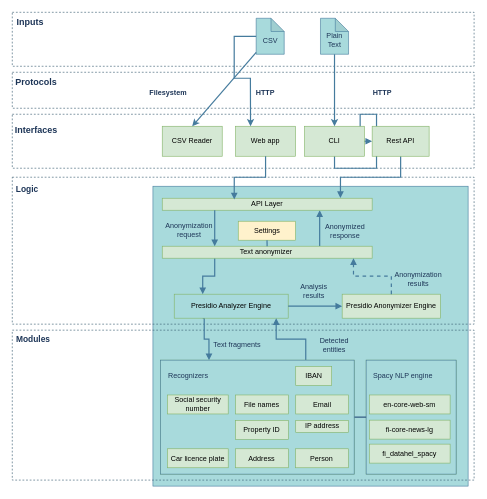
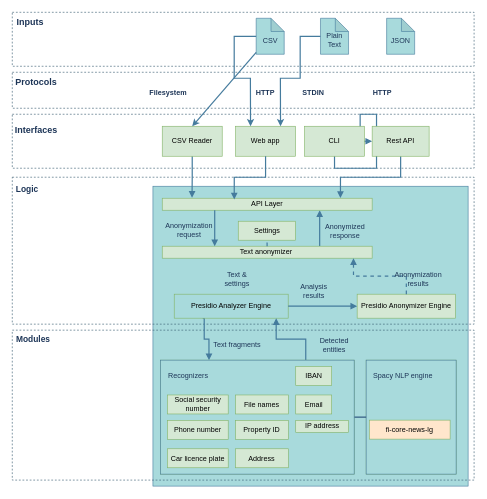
  <mxCell id="0" />
  <mxCell id="1" parent="0" />
  <mxCell id="2" value="" style="rounded=0;whiteSpace=wrap;html=1;dashed=1;fillColor=none;strokeColor=#2F546B;fontColor=#1D3557;strokeWidth=1;" parent="1" vertex="1"><mxGeometry x="20" y="120" width="770" height="60" as="geometry" /></mxCell>
  <mxCell id="3" value="" style="rounded=0;whiteSpace=wrap;html=1;fillColor=#A8DADC;strokeColor=#457B9D;fontColor=#1D3557;" parent="1" vertex="1"><mxGeometry x="254.5" y="310" width="525.5" height="500" as="geometry" /></mxCell>
  <mxCell id="4" value="" style="rounded=0;whiteSpace=wrap;html=1;dashed=1;fillColor=none;strokeColor=#2F546B;fontColor=#1D3557;strokeWidth=1;" parent="1" vertex="1"><mxGeometry x="20" y="550" width="770" height="250" as="geometry" /></mxCell>
  <mxCell id="5" value="" style="rounded=0;whiteSpace=wrap;html=1;dashed=1;fillColor=none;strokeColor=#2F546B;fontColor=#1D3557;strokeWidth=1;" parent="1" vertex="1"><mxGeometry x="20" y="295" width="770" height="245" as="geometry" /></mxCell>
  <mxCell id="6" value="" style="rounded=0;whiteSpace=wrap;html=1;dashed=1;fillColor=none;strokeColor=#2F546B;fontColor=#1D3557;strokeWidth=1;" parent="1" vertex="1"><mxGeometry x="20" y="190" width="770" height="90" as="geometry" /></mxCell>
  <mxCell id="7" value="" style="rounded=0;whiteSpace=wrap;html=1;dashed=1;fillColor=none;strokeColor=#2F546B;fontColor=#1D3557;strokeWidth=1;" parent="1" vertex="1"><mxGeometry x="20" y="20" width="770" height="90" as="geometry" /></mxCell>
  <mxCell id="8" style="edgeStyle=orthogonalEdgeStyle;rounded=0;orthogonalLoop=1;jettySize=auto;html=1;exitX=0.25;exitY=1;exitDx=0;exitDy=0;entryX=0.25;entryY=0;entryDx=0;entryDy=0;endArrow=block;endFill=1;labelBackgroundColor=#F1FAEE;strokeColor=#457B9D;fontColor=#1D3557;strokeWidth=2;" parent="1" source="9" target="55" edge="1"><mxGeometry relative="1" as="geometry"><Array as="points"><mxPoint x="340" y="530" /><mxPoint x="340" y="565" /><mxPoint x="348" y="565" /></Array></mxGeometry></mxCell>
  <mxCell id="9" value="Presidio Analyzer Engine" style="rounded=0;whiteSpace=wrap;html=1;fillColor=#a8dadc;strokeColor=#82b366;" parent="1" vertex="1"><mxGeometry x="290" y="490" width="190" height="40" as="geometry" /></mxCell>
  <mxCell id="10" style="edgeStyle=orthogonalEdgeStyle;rounded=0;orthogonalLoop=1;jettySize=auto;html=1;exitX=0.75;exitY=0;exitDx=0;exitDy=0;endArrow=block;endFill=1;labelBackgroundColor=#F1FAEE;strokeColor=#457B9D;fontColor=#1D3557;strokeWidth=2;" parent="1" source="55" target="9" edge="1"><mxGeometry relative="1" as="geometry"><Array as="points"><mxPoint x="509" y="565" /><mxPoint x="460" y="565" /></Array></mxGeometry></mxCell>
+ <mxCell id="11" style="edgeStyle=orthogonalEdgeStyle;rounded=0;orthogonalLoop=1;jettySize=auto;html=1;exitX=0.5;exitY=1;exitDx=0;exitDy=0;endArrow=block;endFill=1;entryX=0.142;entryY=-0.033;entryDx=0;entryDy=0;labelBackgroundColor=#F1FAEE;strokeColor=#457B9D;fontColor=#1D3557;strokeWidth=2;entryPerimeter=0;" parent="1" source="12" target="24" edge="1"><mxGeometry relative="1" as="geometry" /></mxCell>
  <mxCell id="12" value="CSV Reader" style="rounded=0;whiteSpace=wrap;html=1;fillColor=#d5e8d4;strokeColor=#82b366;" parent="1" vertex="1"><mxGeometry x="270" y="210" width="100" height="50" as="geometry" /></mxCell>
  <mxCell id="13" style="edgeStyle=orthogonalEdgeStyle;rounded=0;orthogonalLoop=1;jettySize=auto;html=1;exitX=0.5;exitY=1;exitDx=0;exitDy=0;endArrow=block;endFill=1;labelBackgroundColor=#F1FAEE;strokeColor=#457B9D;fontColor=#1D3557;strokeWidth=2;" parent="1" source="14" target="16" edge="1"><mxGeometry relative="1" as="geometry" /></mxCell>
  <mxCell id="14" value="CLI" style="rounded=0;whiteSpace=wrap;html=1;fillColor=#d5e8d4;strokeColor=#82b366;" parent="1" vertex="1"><mxGeometry x="507.25" y="210" width="100" height="50" as="geometry" /></mxCell>
  <mxCell id="15" style="edgeStyle=orthogonalEdgeStyle;rounded=0;orthogonalLoop=1;jettySize=auto;html=1;exitX=0.5;exitY=1;exitDx=0;exitDy=0;entryX=0.849;entryY=-0.017;entryDx=0;entryDy=0;entryPerimeter=0;endArrow=block;endFill=1;labelBackgroundColor=#F1FAEE;strokeColor=#457B9D;fontColor=#1D3557;strokeWidth=2;" parent="1" source="16" target="24" edge="1"><mxGeometry relative="1" as="geometry" /></mxCell>
  <mxCell id="16" value="Rest API" style="rounded=0;whiteSpace=wrap;html=1;fillColor=#d5e8d4;strokeColor=#82b366;" parent="1" vertex="1"><mxGeometry x="620" y="210" width="95" height="50" as="geometry" /></mxCell>
- <mxCell id="17" style="edgeStyle=orthogonalEdgeStyle;rounded=0;orthogonalLoop=1;jettySize=auto;html=1;endArrow=block;endFill=1;entryX=0.25;entryY=0;entryDx=0;entryDy=0;exitX=0.25;exitY=1;exitDx=0;exitDy=0;labelBackgroundColor=#F1FAEE;strokeColor=#457B9D;fontColor=#1D3557;strokeWidth=2;" parent="1" source="19" target="9" edge="1"><mxGeometry relative="1" as="geometry"><mxPoint x="170" y="410" as="sourcePoint" /></mxGeometry></mxCell>
  <mxCell id="18" style="edgeStyle=orthogonalEdgeStyle;rounded=0;orthogonalLoop=1;jettySize=auto;html=1;exitX=0.75;exitY=0;exitDx=0;exitDy=0;entryX=0.75;entryY=1;entryDx=0;entryDy=0;endArrow=block;endFill=1;labelBackgroundColor=#F1FAEE;strokeColor=#457B9D;fontColor=#1D3557;strokeWidth=2;" parent="1" source="19" target="24" edge="1"><mxGeometry relative="1" as="geometry" /></mxCell>
  <mxCell id="19" value="Text anonymizer&amp;nbsp;" style="rounded=0;whiteSpace=wrap;html=1;fillColor=#d5e8d4;strokeColor=#82b366;" parent="1" vertex="1"><mxGeometry x="270" y="410" width="350" height="20" as="geometry" /></mxCell>
+ <mxCell id="20" value="Text &amp;amp; settings" style="text;html=1;strokeColor=none;fillColor=none;align=center;verticalAlign=middle;whiteSpace=wrap;rounded=0;fontColor=#1D3557;" parent="1" vertex="1"><mxGeometry x="365" y="450" width="60" height="30" as="geometry" /></mxCell>
  <mxCell id="21" value="Text fragments" style="text;html=1;strokeColor=none;fillColor=none;align=center;verticalAlign=middle;whiteSpace=wrap;rounded=0;fontColor=#1D3557;" parent="1" vertex="1"><mxGeometry x="350" y="560" width="90" height="30" as="geometry" /></mxCell>
  <mxCell id="22" value="Detected&lt;br&gt;entities" style="text;html=1;strokeColor=none;fillColor=none;align=center;verticalAlign=middle;whiteSpace=wrap;rounded=0;fontColor=#1D3557;" parent="1" vertex="1"><mxGeometry x="527.13" y="560" width="60.25" height="30" as="geometry" /></mxCell>
  <mxCell id="23" value="" style="group;fillColor=#d5e8d4;strokeColor=#82B366;container=0;" parent="1" vertex="1" connectable="0"><mxGeometry x="267.25" y="600" width="322.75" height="190" as="geometry" /></mxCell>
  <mxCell id="24" value="API Layer&lt;br&gt;" style="rounded=0;whiteSpace=wrap;html=1;fillColor=#d5e8d4;strokeColor=#82b366;" parent="1" vertex="1"><mxGeometry x="270" y="330" width="350" height="20" as="geometry" /></mxCell>
  <mxCell id="25" value="Anonymization request" style="text;html=1;strokeColor=none;fillColor=none;align=center;verticalAlign=middle;whiteSpace=wrap;rounded=0;fontColor=#1D3557;" parent="1" vertex="1"><mxGeometry x="290" y="368.34" width="50" height="30" as="geometry" /></mxCell>
  <mxCell id="26" value="Anonymized&lt;br&gt;response" style="text;html=1;strokeColor=none;fillColor=none;align=center;verticalAlign=middle;whiteSpace=wrap;rounded=0;fontColor=#1D3557;" parent="1" vertex="1"><mxGeometry x="550" y="370" width="50" height="30" as="geometry" /></mxCell>
  <mxCell id="27" value="&lt;br&gt;CSV" style="shape=note;whiteSpace=wrap;html=1;backgroundOutline=1;darkOpacity=0.05;size=22;fillColor=#A8DADC;strokeColor=#457B9D;fontColor=#1D3557;" parent="1" vertex="1"><mxGeometry x="426.63" y="30" width="46.75" height="60" as="geometry" /></mxCell>
+ <mxCell id="28" value="STDIN" style="text;html=1;strokeColor=none;fillColor=none;align=center;verticalAlign=middle;whiteSpace=wrap;rounded=0;fontColor=#1D3557;fontStyle=1" parent="1" vertex="1"><mxGeometry x="492.25" y="140" width="60" height="30" as="geometry" /></mxCell>
  <mxCell id="29" value="" style="endArrow=classic;html=1;rounded=0;entryX=0.5;entryY=0;entryDx=0;entryDy=0;labelBackgroundColor=#F1FAEE;strokeColor=#457B9D;fontColor=#1D3557;strokeWidth=2;" parent="1" source="27" target="12" edge="1"><mxGeometry width="50" height="50" relative="1" as="geometry"><mxPoint x="450" y="100" as="sourcePoint" /><mxPoint x="449.619" y="180" as="targetPoint" /></mxGeometry></mxCell>
  <mxCell id="30" value="Filesystem" style="text;html=1;strokeColor=none;fillColor=none;align=center;verticalAlign=middle;whiteSpace=wrap;rounded=0;fontColor=#1D3557;fontStyle=1" parent="1" vertex="1"><mxGeometry x="250" y="140" width="60" height="30" as="geometry" /></mxCell>
  <mxCell id="31" value="HTTP" style="text;html=1;strokeColor=none;fillColor=none;align=center;verticalAlign=middle;whiteSpace=wrap;rounded=0;fontColor=#1D3557;fontStyle=1" parent="1" vertex="1"><mxGeometry x="607.25" y="140" width="60" height="30" as="geometry" /></mxCell>
  <mxCell id="32" value="Logic" style="text;html=1;strokeColor=none;fillColor=none;align=center;verticalAlign=middle;whiteSpace=wrap;rounded=0;fontSize=14;fontColor=#1D3557;fontStyle=1" parent="1" vertex="1"><mxGeometry x="25" y="300" width="40" height="30" as="geometry" /></mxCell>
  <mxCell id="33" value="Modules" style="text;html=1;strokeColor=none;fillColor=none;align=center;verticalAlign=middle;whiteSpace=wrap;rounded=0;fontSize=14;fontColor=#1D3557;fontStyle=1" parent="1" vertex="1"><mxGeometry x="25" y="550" width="60" height="30" as="geometry" /></mxCell>
  <mxCell id="34" value="Interfaces" style="text;html=1;strokeColor=none;fillColor=none;align=center;verticalAlign=middle;whiteSpace=wrap;rounded=0;fontSize=15;fontColor=#1D3557;fontStyle=1" parent="1" vertex="1"><mxGeometry x="25" y="200" width="70" height="30" as="geometry" /></mxCell>
  <mxCell id="35" value="Protocols" style="text;html=1;strokeColor=none;fillColor=none;align=center;verticalAlign=middle;whiteSpace=wrap;rounded=0;fontSize=15;fontColor=#1D3557;fontStyle=1" parent="1" vertex="1"><mxGeometry x="25" y="120" width="70" height="30" as="geometry" /></mxCell>
  <mxCell id="36" value="Inputs" style="text;html=1;strokeColor=none;fillColor=none;align=center;verticalAlign=middle;whiteSpace=wrap;rounded=0;fontSize=15;fontColor=#1D3557;fontStyle=1" parent="1" vertex="1"><mxGeometry x="25" y="20" width="50" height="30" as="geometry" /></mxCell>
  <mxCell id="37" value="&lt;br&gt;Plain&lt;br&gt;Text" style="shape=note;whiteSpace=wrap;html=1;backgroundOutline=1;darkOpacity=0.05;size=22;fillColor=#A8DADC;strokeColor=#457B9D;fontColor=#1D3557;" parent="1" vertex="1"><mxGeometry x="533.88" y="30" width="46.75" height="60" as="geometry" /></mxCell>
+ <mxCell id="38" value="&lt;br&gt;JSON" style="shape=note;whiteSpace=wrap;html=1;backgroundOutline=1;darkOpacity=0.05;size=22;fillColor=#A8DADC;strokeColor=#457B9D;fontColor=#1D3557;" parent="1" vertex="1"><mxGeometry x="644.12" y="30" width="46.75" height="60" as="geometry" /></mxCell>
  <mxCell id="39" style="edgeStyle=orthogonalEdgeStyle;rounded=0;orthogonalLoop=1;jettySize=auto;html=1;exitX=0.25;exitY=1;exitDx=0;exitDy=0;entryX=0.25;entryY=0;entryDx=0;entryDy=0;endArrow=block;endFill=1;labelBackgroundColor=#F1FAEE;strokeColor=#457B9D;fontColor=#1D3557;strokeWidth=2;" parent="1" source="24" target="19" edge="1"><mxGeometry relative="1" as="geometry" /></mxCell>
- <mxCell id="40" value="Settings" style="rounded=0;whiteSpace=wrap;html=1;fillColor=#fff2cc;strokeColor=#82b366;" parent="1" vertex="1"><mxGeometry x="396.75" y="368.34" width="95.5" height="31.66" as="geometry" /></mxCell>
- <mxCell id="41" value="" style="endArrow=none;html=1;rounded=1;sketch=0;fontColor=#1D3557;strokeColor=#457B9D;strokeWidth=2;fillColor=#A8DADC;curved=0;" parent="1" source="19" target="40" edge="1"><mxGeometry width="50" height="50" relative="1" as="geometry"><mxPoint x="460" y="420" as="sourcePoint" /><mxPoint x="480" y="460" as="targetPoint" /></mxGeometry></mxCell>
+ <mxCell id="40" value="Settings" style="rounded=0;whiteSpace=wrap;html=1;fillColor=#d5e8d4;strokeColor=#82b366;" parent="1" vertex="1"><mxGeometry x="396.75" y="368.34" width="95.5" height="31.66" as="geometry" /></mxCell>
+ <mxCell id="41" value="" style="endArrow=none;html=1;rounded=1;sketch=0;fontColor=#1D3557;strokeColor=#457B9D;strokeWidth=2;fillColor=#A8DADC;curved=0;dashed=1;" parent="1" source="19" target="40" edge="1"><mxGeometry width="50" height="50" relative="1" as="geometry"><mxPoint x="460" y="420" as="sourcePoint" /><mxPoint x="480" y="460" as="targetPoint" /></mxGeometry></mxCell>
  <mxCell id="42" value="Web app" style="rounded=0;whiteSpace=wrap;html=1;fillColor=#d5e8d4;strokeColor=#82b366;" parent="1" vertex="1"><mxGeometry x="392.25" y="210" width="100" height="50" as="geometry" /></mxCell>
  <mxCell id="43" value="HTTP" style="text;html=1;strokeColor=none;fillColor=none;align=center;verticalAlign=middle;whiteSpace=wrap;rounded=0;fontColor=#1D3557;fontStyle=1" parent="1" vertex="1"><mxGeometry x="412.25" y="140" width="60" height="30" as="geometry" /></mxCell>
- <mxCell id="44" value="" style="endArrow=classic;html=1;rounded=0;labelBackgroundColor=#F1FAEE;strokeColor=#457B9D;fontColor=#1D3557;strokeWidth=2;" parent="1" source="37" target="14" edge="1"><mxGeometry width="50" height="50" relative="1" as="geometry"><mxPoint x="330" y="100" as="sourcePoint" /><mxPoint x="330" y="220" as="targetPoint" /></mxGeometry></mxCell>
+ <mxCell id="45" value="" style="endArrow=classic;html=1;rounded=0;labelBackgroundColor=#F1FAEE;strokeColor=#457B9D;fontColor=#1D3557;strokeWidth=2;entryX=0.75;entryY=0;entryDx=0;entryDy=0;" parent="1" source="37" target="42" edge="1"><mxGeometry width="50" height="50" relative="1" as="geometry"><mxPoint x="472" y="100" as="sourcePoint" /><mxPoint x="442" y="210" as="targetPoint" /><Array as="points"><mxPoint x="500" y="60" /><mxPoint x="500" y="130" /><mxPoint x="467" y="130" /></Array></mxGeometry></mxCell>
  <mxCell id="46" value="" style="endArrow=classic;html=1;rounded=0;labelBackgroundColor=#F1FAEE;strokeColor=#457B9D;fontColor=#1D3557;strokeWidth=2;entryX=0.25;entryY=0;entryDx=0;entryDy=0;" parent="1" source="27" target="42" edge="1"><mxGeometry width="50" height="50" relative="1" as="geometry"><mxPoint x="482" y="110" as="sourcePoint" /><mxPoint x="546" y="220" as="targetPoint" /><Array as="points"><mxPoint x="390" y="60" /><mxPoint x="390" y="130" /><mxPoint x="417" y="130" /></Array></mxGeometry></mxCell>
  <mxCell id="47" style="edgeStyle=orthogonalEdgeStyle;rounded=0;orthogonalLoop=1;jettySize=auto;html=1;endArrow=block;endFill=1;labelBackgroundColor=#F1FAEE;strokeColor=#457B9D;fontColor=#1D3557;strokeWidth=2;entryX=0.343;entryY=0.1;entryDx=0;entryDy=0;entryPerimeter=0;" parent="1" source="42" target="24" edge="1"><mxGeometry relative="1" as="geometry"><mxPoint x="678" y="270" as="sourcePoint" /><mxPoint x="577" y="340" as="targetPoint" /></mxGeometry></mxCell>
  <mxCell id="48" value="" style="group;fillColor=#d5e8d4;strokeColor=#82B366;" parent="1" vertex="1" connectable="0"><mxGeometry x="610" y="600" width="150" height="190" as="geometry" /></mxCell>
  <mxCell id="49" value="" style="rounded=0;whiteSpace=wrap;html=1;fillColor=#A8DADC;strokeColor=#457B9D;fontColor=#1D3557;" parent="48" vertex="1"><mxGeometry width="150" height="190" as="geometry" /></mxCell>
  <mxCell id="50" value="Spacy NLP engine" style="text;html=1;strokeColor=none;fillColor=none;align=center;verticalAlign=middle;whiteSpace=wrap;rounded=0;fontColor=#1D3557;" parent="48" vertex="1"><mxGeometry x="5.25" y="10.56" width="112.607" height="31.67" as="geometry" /></mxCell>
- <mxCell id="51" value="en-core-web-sm" style="rounded=0;whiteSpace=wrap;html=1;fillColor=#d5e8d4;strokeColor=#82b366;" parent="48" vertex="1"><mxGeometry x="5.25" y="58.05" width="134.75" height="31.66" as="geometry" /></mxCell>
- <mxCell id="52" value="fi_datahel_spacy" style="rounded=0;whiteSpace=wrap;html=1;fillColor=#d5e8d4;strokeColor=#82b366;" parent="48" vertex="1"><mxGeometry x="5.25" y="140" width="134.75" height="31.66" as="geometry" /></mxCell>
- <mxCell id="53" value="fi-core-news-lg" style="rounded=0;whiteSpace=wrap;html=1;fillColor=#d5e8d4;strokeColor=#82b366;" vertex="1" parent="48"><mxGeometry x="5.25" y="100" width="134.75" height="31.66" as="geometry" /></mxCell>
+ <mxCell id="53" value="fi-core-news-lg" style="rounded=0;whiteSpace=wrap;html=1;fillColor=#ffe6cc;strokeColor=#82b366;" vertex="1" parent="48"><mxGeometry x="5.25" y="100" width="134.75" height="31.66" as="geometry" /></mxCell>
  <mxCell id="54" style="edgeStyle=orthogonalEdgeStyle;rounded=0;orthogonalLoop=1;jettySize=auto;html=1;exitX=1;exitY=0.5;exitDx=0;exitDy=0;entryX=0;entryY=0.5;entryDx=0;entryDy=0;endArrow=none;endFill=0;strokeWidth=2;strokeColor=#2F5780;" parent="1" source="55" target="49" edge="1"><mxGeometry relative="1" as="geometry" /></mxCell>
  <mxCell id="55" value="" style="rounded=0;whiteSpace=wrap;html=1;fillColor=#A8DADC;strokeColor=#457B9D;fontColor=#1D3557;" parent="1" vertex="1"><mxGeometry x="267.25" y="600" width="322.75" height="190.0" as="geometry" /></mxCell>
  <mxCell id="56" value="Recognizers" style="text;html=1;strokeColor=none;fillColor=none;align=center;verticalAlign=middle;whiteSpace=wrap;rounded=0;fontColor=#1D3557;" parent="1" vertex="1"><mxGeometry x="285.693" y="610.556" width="55.329" height="31.667" as="geometry" /></mxCell>
  <mxCell id="57" value="Car licence plate" style="rounded=0;whiteSpace=wrap;html=1;fillColor=#d5e8d4;strokeColor=#82b366;" parent="1" vertex="1"><mxGeometry x="278.55" y="747.78" width="101.45" height="31.67" as="geometry" /></mxCell>
  <mxCell id="58" value="Social security number" style="rounded=0;whiteSpace=wrap;html=1;fillColor=#d5e8d4;strokeColor=#82b366;" parent="1" vertex="1"><mxGeometry x="278.55" y="658.06" width="101.45" height="31.67" as="geometry" /></mxCell>
  <mxCell id="59" value="Address" style="rounded=0;whiteSpace=wrap;html=1;fillColor=#D5E8D4;strokeColor=#82B366;" parent="1" vertex="1"><mxGeometry x="392.247" y="747.776" width="88.065" height="31.667" as="geometry" /></mxCell>
  <mxCell id="60" value="File names" style="rounded=0;whiteSpace=wrap;html=1;fillColor=#d5e8d4;strokeColor=#82b366;" parent="1" vertex="1"><mxGeometry x="392.247" y="658.058" width="88.065" height="31.667" as="geometry" /></mxCell>
+ <mxCell id="61" value="Phone number" style="rounded=0;whiteSpace=wrap;html=1;fillColor=#d5e8d4;strokeColor=#82b366;" parent="1" vertex="1"><mxGeometry x="278.55" y="700.28" width="101.45" height="31.67" as="geometry" /></mxCell>
  <mxCell id="62" value="Property ID" style="rounded=0;whiteSpace=wrap;html=1;fillColor=#d5e8d4;strokeColor=#82b366;" parent="1" vertex="1"><mxGeometry x="392.247" y="700.278" width="88.065" height="31.667" as="geometry" /></mxCell>
- <mxCell id="63" value="Person" style="rounded=0;whiteSpace=wrap;html=1;fillColor=#d5e8d4;strokeColor=#82B366;" parent="1" vertex="1"><mxGeometry x="492.248" y="747.776" width="88.065" height="31.667" as="geometry" /></mxCell>
- <mxCell id="64" value="Email" style="rounded=0;whiteSpace=wrap;html=1;fillColor=#d5e8d4;strokeColor=#82b366;" parent="1" vertex="1"><mxGeometry x="492.568" y="658.056" width="88.065" height="31.667" as="geometry" /></mxCell>
+ <mxCell id="64" value="Email" style="rounded=0;whiteSpace=wrap;html=1;fillColor=#d5e8d4;strokeColor=#82b366;" parent="1" vertex="1"><mxGeometry x="492.568" y="658.056" width="60" height="31.667" as="geometry" /></mxCell>
  <mxCell id="65" value="IP address" style="rounded=0;whiteSpace=wrap;html=1;fillColor=#d5e8d4;strokeColor=#82b366;" parent="1" vertex="1"><mxGeometry x="492.568" y="700.278" width="88.065" height="20" as="geometry" /></mxCell>
  <mxCell id="66" value="IBAN" style="rounded=0;whiteSpace=wrap;html=1;fillColor=#d5e8d4;strokeColor=#82b366;" parent="1" vertex="1"><mxGeometry x="492.568" y="610.558" width="60" height="31.667" as="geometry" /></mxCell>
- <mxCell id="67" value="Presidio Anonymizer Engine" style="rounded=0;whiteSpace=wrap;html=1;fillColor=#d5e8d4;strokeColor=#82b366;" parent="1" vertex="1"><mxGeometry x="570" y="490" width="163.88" height="40" as="geometry" /></mxCell>
+ <mxCell id="67" value="Presidio Anonymizer Engine" style="rounded=0;whiteSpace=wrap;html=1;fillColor=#d5e8d4;strokeColor=#82b366;" parent="1" vertex="1"><mxGeometry x="595" y="490" width="163.88" height="40" as="geometry" /></mxCell>
  <mxCell id="68" style="edgeStyle=orthogonalEdgeStyle;rounded=0;orthogonalLoop=1;jettySize=auto;html=1;endArrow=block;endFill=1;entryX=0.911;entryY=1;entryDx=0;entryDy=0;labelBackgroundColor=#F1FAEE;strokeColor=#457B9D;fontColor=#1D3557;strokeWidth=2;entryPerimeter=0;dashed=1;" parent="1" source="67" target="19" edge="1"><mxGeometry relative="1" as="geometry"><mxPoint x="900" y="460" as="sourcePoint" /><mxPoint x="880" y="520" as="targetPoint" /></mxGeometry></mxCell>
  <mxCell id="69" style="edgeStyle=orthogonalEdgeStyle;rounded=0;orthogonalLoop=1;jettySize=auto;html=1;endArrow=block;endFill=1;entryX=0;entryY=0.5;entryDx=0;entryDy=0;exitX=1;exitY=0.5;exitDx=0;exitDy=0;labelBackgroundColor=#F1FAEE;strokeColor=#457B9D;fontColor=#1D3557;strokeWidth=2;" parent="1" source="9" target="67" edge="1"><mxGeometry relative="1" as="geometry"><mxPoint x="910" y="470" as="sourcePoint" /><mxPoint x="890" y="530" as="targetPoint" /></mxGeometry></mxCell>
  <mxCell id="70" value="&lt;div&gt;Analysis&lt;/div&gt;&lt;div&gt;results&lt;br&gt;&lt;/div&gt;" style="text;html=1;strokeColor=none;fillColor=none;align=center;verticalAlign=middle;whiteSpace=wrap;rounded=0;fontColor=#1D3557;" parent="1" vertex="1"><mxGeometry x="492.57" y="470" width="60" height="30" as="geometry" /></mxCell>
  <mxCell id="71" value="&lt;div&gt;Anonymization&lt;/div&gt;&lt;div&gt;results&lt;br&gt;&lt;/div&gt;" style="text;html=1;strokeColor=none;fillColor=none;align=center;verticalAlign=middle;whiteSpace=wrap;rounded=0;fontColor=#1D3557;" parent="1" vertex="1"><mxGeometry x="667.25" y="450" width="60" height="30" as="geometry" /></mxCell>
